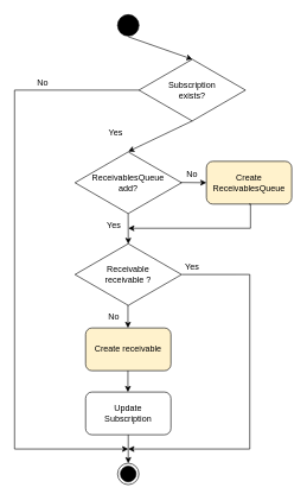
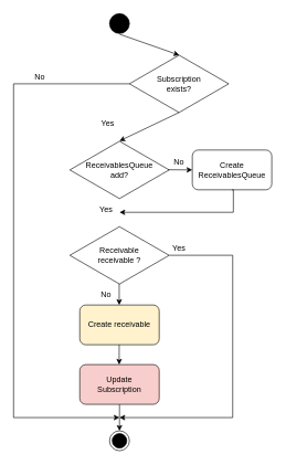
  <mxCell id="0" />
  <mxCell id="1" parent="0" />
  <mxCell id="2" value="" style="ellipse;fillColor=strokeColor;html=1;" parent="1" vertex="1"><mxGeometry x="165" y="20" width="30" height="30" as="geometry" /></mxCell>
  <mxCell id="3" value="Subscription &lt;br&gt;exists?" style="html=1;whiteSpace=wrap;aspect=fixed;shape=isoRectangle;" parent="1" vertex="1"><mxGeometry x="195" y="81" width="150" height="90" as="geometry" /></mxCell>
  <mxCell id="4" value="ReceivablesQueue &lt;br&gt;add?" style="html=1;whiteSpace=wrap;aspect=fixed;shape=isoRectangle;" parent="1" vertex="1"><mxGeometry x="105" y="211" width="150" height="90" as="geometry" /></mxCell>
  <mxCell id="5" value="" style="ellipse;html=1;shape=endState;fillColor=strokeColor;" parent="1" vertex="1"><mxGeometry x="165" y="650" width="30" height="30" as="geometry" /></mxCell>
- <mxCell id="6" value="Create ReceivablesQueue" style="rounded=1;whiteSpace=wrap;html=1;fillColor=#fff2cc;" parent="1" vertex="1"><mxGeometry x="290" y="226" width="120" height="60" as="geometry" /></mxCell>
+ <mxCell id="6" value="Create ReceivablesQueue" style="rounded=1;whiteSpace=wrap;html=1;" parent="1" vertex="1"><mxGeometry x="290" y="226" width="120" height="60" as="geometry" /></mxCell>
  <mxCell id="7" value="" style="endArrow=classic;html=1;rounded=0;exitX=0.5;exitY=1;exitDx=0;exitDy=0;exitPerimeter=0;entryX=0.502;entryY=0.019;entryDx=0;entryDy=0;entryPerimeter=0;" parent="1" target="3" edge="1"><mxGeometry width="50" height="50" relative="1" as="geometry"><mxPoint x="180" y="51" as="sourcePoint" /><mxPoint x="180" y="80" as="targetPoint" /></mxGeometry></mxCell>
  <mxCell id="8" value="" style="endArrow=classic;html=1;rounded=0;exitX=0.989;exitY=0.497;exitDx=0;exitDy=0;exitPerimeter=0;entryX=0;entryY=0.5;entryDx=0;entryDy=0;" parent="1" source="4" target="6" edge="1"><mxGeometry width="50" height="50" relative="1" as="geometry"><mxPoint x="10" y="180" as="sourcePoint" /><mxPoint x="60" y="130" as="targetPoint" /></mxGeometry></mxCell>
  <mxCell id="9" value="Receivable&lt;br&gt;receivable ?" style="html=1;whiteSpace=wrap;aspect=fixed;shape=isoRectangle;" parent="1" vertex="1"><mxGeometry x="105" y="340" width="150" height="90" as="geometry" /></mxCell>
- <mxCell id="10" value="" style="endArrow=classic;html=1;rounded=0;entryX=0.5;entryY=0.022;entryDx=0;entryDy=0;entryPerimeter=0;exitX=0.499;exitY=0.981;exitDx=0;exitDy=0;exitPerimeter=0;" parent="1" source="4" target="9" edge="1"><mxGeometry width="50" height="50" relative="1" as="geometry"><mxPoint x="180" y="300" as="sourcePoint" /><mxPoint x="179.58" y="340" as="targetPoint" /></mxGeometry></mxCell>
  <mxCell id="11" value="No" style="text;html=1;strokeColor=none;fillColor=none;align=center;verticalAlign=middle;whiteSpace=wrap;rounded=0;" parent="1" vertex="1"><mxGeometry x="240" y="230" width="60" height="30" as="geometry" /></mxCell>
  <mxCell id="12" value="" style="endArrow=classic;html=1;rounded=0;exitX=0.002;exitY=0.5;exitDx=0;exitDy=0;exitPerimeter=0;edgeStyle=orthogonalEdgeStyle;" parent="1" source="3" edge="1"><mxGeometry width="50" height="50" relative="1" as="geometry"><mxPoint x="170" y="290" as="sourcePoint" /><mxPoint x="180" y="630" as="targetPoint" /><Array as="points"><mxPoint x="20" y="126" /><mxPoint x="20" y="630" /></Array></mxGeometry></mxCell>
  <mxCell id="13" value="Create receivable" style="rounded=1;whiteSpace=wrap;html=1;fillColor=#fff2cc;" parent="1" vertex="1"><mxGeometry x="120" y="460" width="120" height="60" as="geometry" /></mxCell>
  <mxCell id="14" value="" style="endArrow=classic;html=1;rounded=0;entryX=0.5;entryY=0;entryDx=0;entryDy=0;" parent="1" target="5" edge="1"><mxGeometry width="50" height="50" relative="1" as="geometry"><mxPoint x="180" y="610" as="sourcePoint" /><mxPoint x="220" y="310" as="targetPoint" /></mxGeometry></mxCell>
  <mxCell id="15" value="No" style="text;html=1;strokeColor=none;fillColor=none;align=center;verticalAlign=middle;whiteSpace=wrap;rounded=0;" parent="1" vertex="1"><mxGeometry x="30" y="101" width="60" height="30" as="geometry" /></mxCell>
  <mxCell id="16" value="" style="endArrow=classic;html=1;rounded=0;entryX=0.5;entryY=0.014;entryDx=0;entryDy=0;entryPerimeter=0;exitX=0.5;exitY=0.981;exitDx=0;exitDy=0;exitPerimeter=0;" parent="1" source="3" target="4" edge="1"><mxGeometry width="50" height="50" relative="1" as="geometry"><mxPoint x="180" y="170" as="sourcePoint" /><mxPoint x="179.58" y="211" as="targetPoint" /></mxGeometry></mxCell>
  <mxCell id="17" value="" style="endArrow=classic;html=1;rounded=0;exitX=0.5;exitY=1;exitDx=0;exitDy=0;edgeStyle=orthogonalEdgeStyle;" parent="1" source="6" edge="1"><mxGeometry width="50" height="50" relative="1" as="geometry"><mxPoint x="300" y="280" as="sourcePoint" /><mxPoint x="180" y="320" as="targetPoint" /><Array as="points"><mxPoint x="352" y="286" /><mxPoint x="352" y="320" /></Array></mxGeometry></mxCell>
  <mxCell id="18" value="Yes" style="text;html=1;strokeColor=none;fillColor=none;align=center;verticalAlign=middle;whiteSpace=wrap;rounded=0;" parent="1" vertex="1"><mxGeometry x="144" y="301" width="32" height="30" as="geometry" /></mxCell>
  <mxCell id="19" value="" style="endArrow=classic;html=1;rounded=0;exitX=0.5;exitY=1;exitDx=0;exitDy=0;exitPerimeter=0;entryX=0.502;entryY=0.019;entryDx=0;entryDy=0;entryPerimeter=0;" parent="1" edge="1"><mxGeometry width="50" height="50" relative="1" as="geometry"><mxPoint x="179.58" y="428" as="sourcePoint" /><mxPoint x="179.58" y="460" as="targetPoint" /></mxGeometry></mxCell>
  <mxCell id="20" value="No" style="text;html=1;strokeColor=none;fillColor=none;align=center;verticalAlign=middle;whiteSpace=wrap;rounded=0;" parent="1" vertex="1"><mxGeometry x="130" y="430" width="60" height="30" as="geometry" /></mxCell>
  <mxCell id="21" value="" style="endArrow=classic;html=1;rounded=0;exitX=1.002;exitY=0.499;exitDx=0;exitDy=0;exitPerimeter=0;edgeStyle=orthogonalEdgeStyle;" parent="1" source="9" edge="1"><mxGeometry width="50" height="50" relative="1" as="geometry"><mxPoint x="300" y="280" as="sourcePoint" /><mxPoint x="180" y="630" as="targetPoint" /><Array as="points"><mxPoint x="351" y="385" /><mxPoint x="351" y="630" /></Array></mxGeometry></mxCell>
- <mxCell id="22" value="Update&lt;br&gt;Subscription" style="rounded=1;whiteSpace=wrap;html=1;" parent="1" vertex="1"><mxGeometry x="120" y="550" width="120" height="60" as="geometry" /></mxCell>
+ <mxCell id="22" value="Update&lt;br&gt;Subscription" style="rounded=1;whiteSpace=wrap;html=1;fillColor=#f8cecc;" parent="1" vertex="1"><mxGeometry x="120" y="550" width="120" height="60" as="geometry" /></mxCell>
  <mxCell id="23" value="" style="endArrow=classic;html=1;rounded=0;exitX=0.5;exitY=1;exitDx=0;exitDy=0;exitPerimeter=0;entryX=0.496;entryY=0;entryDx=0;entryDy=0;entryPerimeter=0;" parent="1" target="22" edge="1"><mxGeometry width="50" height="50" relative="1" as="geometry"><mxPoint x="179.58" y="520" as="sourcePoint" /><mxPoint x="179.58" y="552" as="targetPoint" /></mxGeometry></mxCell>
  <mxCell id="24" value="Yes" style="text;html=1;strokeColor=none;fillColor=none;align=center;verticalAlign=middle;whiteSpace=wrap;rounded=0;" parent="1" vertex="1"><mxGeometry x="240" y="360" width="60" height="30" as="geometry" /></mxCell>
  <mxCell id="25" value="Yes" style="text;html=1;strokeColor=none;fillColor=none;align=center;verticalAlign=middle;whiteSpace=wrap;rounded=0;" parent="1" vertex="1"><mxGeometry x="149" y="171" width="27" height="30" as="geometry" /></mxCell>
